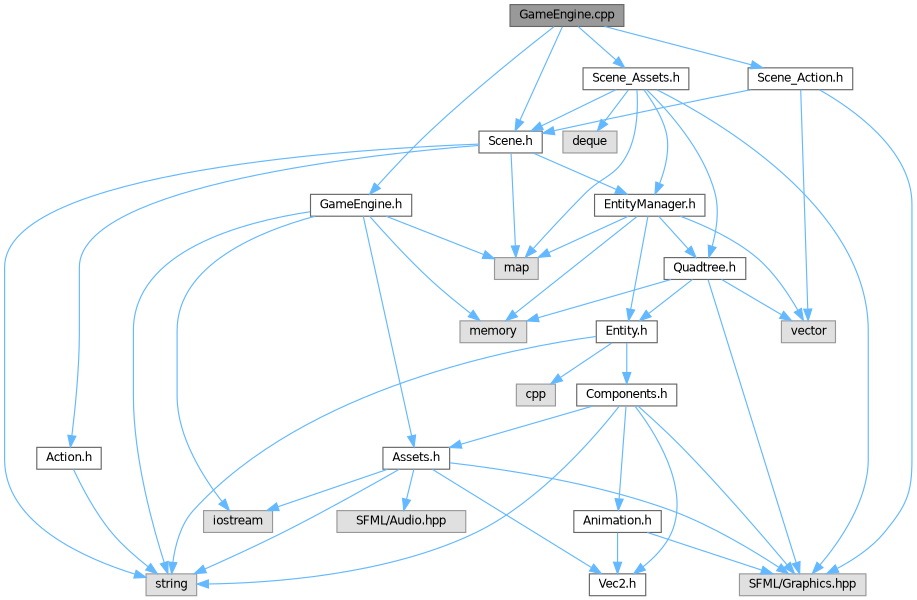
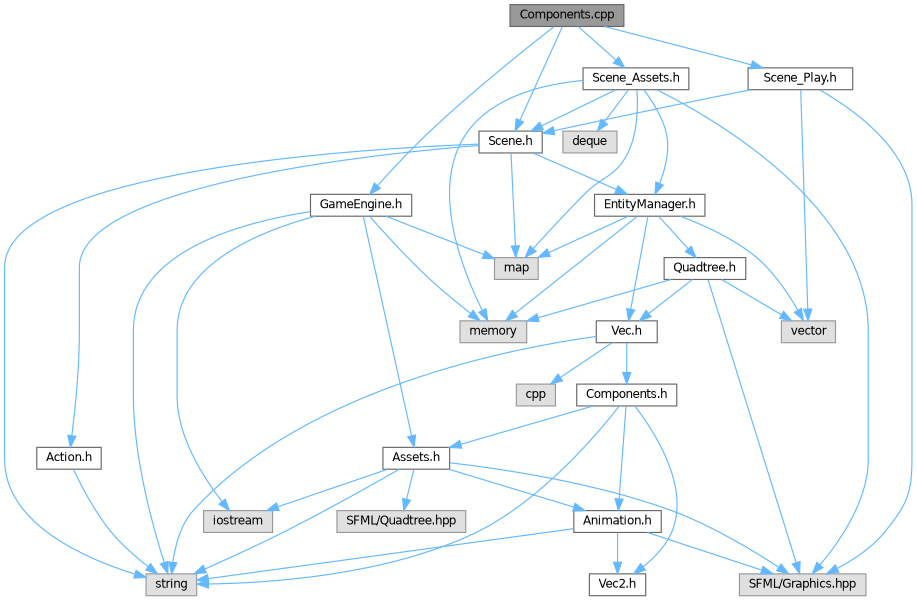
  digraph {
    node [color=grey40 fillcolor=white fontname=Helvetica fontsize=10 shape=box style=filled]
    edge [color=steelblue1 fontname=Helvetica fontsize=10 labelfontname=Helvetica labelfontsize=10 style=solid]
-   n1 [color=gray40 fillcolor=grey60 fontcolor=black height=0.2 label="GameEngine.cpp" width=0.4]
+   n1 [color=gray40 fillcolor=grey60 fontcolor=black height=0.2 label="Components.cpp" width=0.4]
    n2 [height=0.2 label="Scene.h" width=0.4]
    n3 [height=0.2 label="Scene_Assets.h" width=0.4]
    n4 [height=0.2 label="GameEngine.h" width=0.4]
-   n5 [height=0.2 label="Scene_Action.h" width=0.4]
+   n5 [height=0.2 label="Scene_Play.h" width=0.4]
    n6 [color=grey60 fillcolor="#E0E0E0" height=0.2 label=map width=0.4]
    n7 [color=grey60 fillcolor="#E0E0E0" height=0.2 label=string width=0.4]
    n8 [height=0.2 label="Action.h" width=0.4]
    n9 [height=0.2 label="EntityManager.h" width=0.4]
    n10 [color=grey60 fillcolor="#E0E0E0" height=0.2 label=memory width=0.4]
    n11 [color=grey60 fillcolor="#E0E0E0" height=0.2 label="SFML/Graphics.hpp" width=0.4]
    n12 [color=grey60 fillcolor="#E0E0E0" height=0.2 label=deque width=0.4]
    n13 [height=0.2 label="Assets.h" width=0.4]
    n14 [color=grey60 fillcolor="#E0E0E0" height=0.2 label=iostream width=0.4]
    n15 [color=grey60 fillcolor="#E0E0E0" height=0.2 label=vector width=0.4]
-   n16 [height=0.2 label="Entity.h" width=0.4]
+   n16 [height=0.2 label="Vec.h" width=0.4]
    n17 [height=0.2 label="Quadtree.h" width=0.4]
    n18 [height=0.2 label="Components.h" width=0.4]
    n19 [color=grey60 fillcolor="#E0E0E0" height=0.2 label=cpp width=0.4]
    n20 [height=0.2 label="Animation.h" width=0.4]
    n21 [height=0.2 label="Vec2.h" width=0.4]
-   n22 [color=grey60 fillcolor="#E0E0E0" height=0.2 label="SFML/Audio.hpp" width=0.4]
+   n22 [color=grey60 fillcolor="#E0E0E0" height=0.2 label="SFML/Quadtree.hpp" width=0.4]
    n1 -> n2
    n1 -> n3
    n1 -> n4
    n1 -> n5
    n2 -> n6
    n2 -> n7
    n2 -> n8
    n2 -> n9
    n3 -> n2
    n3 -> n6
    n3 -> n9
-   n3 -> n17
+   n3 -> n10
    n3 -> n11
    n3 -> n12
    n4 -> n6
    n4 -> n7
    n4 -> n10
    n4 -> n13
    n4 -> n14
    n5 -> n2
    n5 -> n11
    n5 -> n15
    n8 -> n7
    n9 -> n6
    n9 -> n10
    n9 -> n15
    n9 -> n16
    n9 -> n17
    n13 -> n7
    n13 -> n11
    n13 -> n14
-   n13 -> n21
+   n13 -> n20
    n13 -> n22
    n16 -> n7
    n16 -> n18
    n16 -> n19
    n17 -> n10
    n17 -> n11
    n17 -> n15
    n17 -> n16
    n18 -> n7
-   n18 -> n11
    n18 -> n13
    n18 -> n20
    n18 -> n21
+   n20 -> n7
    n20 -> n11
    n20 -> n21
  }
